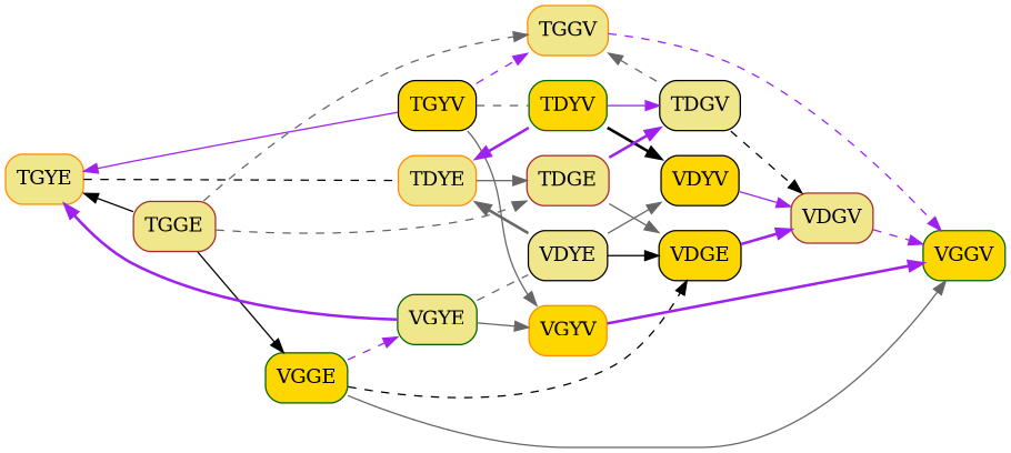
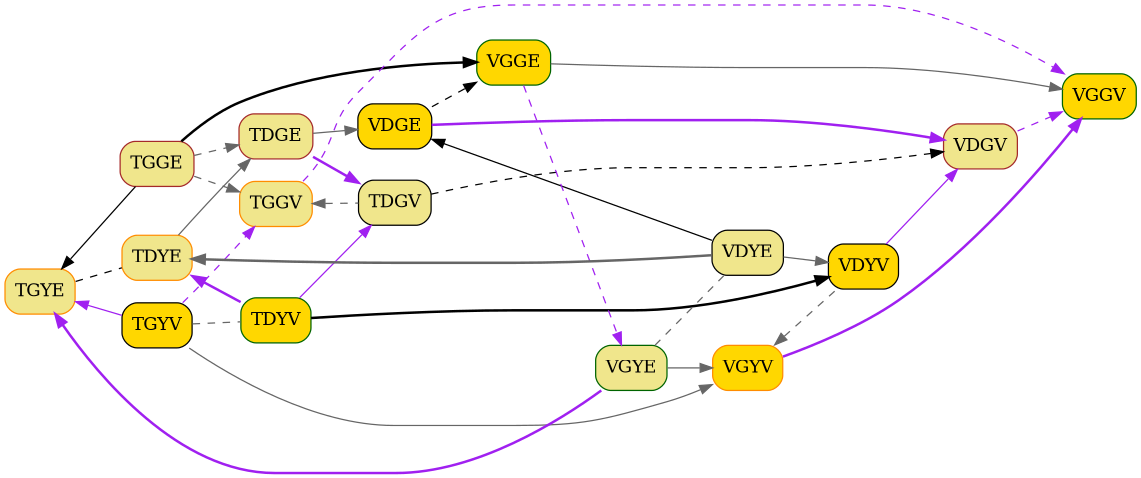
  strict digraph {
    rankdir=LR
    node [color=black fillcolor=khaki shape=box style="filled,rounded"]
    edge [color=gray40 dir=forward style=dashed]
    VDGE [fillcolor=gold]
    VDYE
    VDYV [fillcolor=gold]
    VDGV [color=brown]
    TDYV [color=darkgreen fillcolor=gold]
    TDGV
    TGGE [color=brown]
    TDGE [color=brown]
    TGGV [color=darkorange]
    VGGE [color=darkgreen fillcolor=gold]
    VGGV [color=darkgreen fillcolor=gold]
    VGYE [color=darkgreen]
    TGYV [fillcolor=gold]
    VGYV [color=darkorange fillcolor=gold]
    TDYE [color=darkorange]
    TGYE [color=darkorange]
    VDGE -> VDGV [color=purple style=bold]
    VDYE -> VDGE [color=black style=solid]
    VDYE -> VDYV [style=solid]
    VDYV -> VDGV [color=purple style=solid]
    VDGV -> VGGV [color=purple]
    TDYV -> VDYV [color=black style=bold]
    TDYV -> TDGV [color=purple style=solid]
    TDGV -> VDGV [color=black]
    TGGE -> TDGE
    TGGE -> TGGV
-   TGGE -> VGGE [color=black style=solid]
+   TGGE -> VGGE [color=black style=bold]
    TDGE -> VDGE [style=solid]
    TDGE -> TDGV [color=purple style=bold]
    TGGV -> TDGV [dir=back]
    TGGV -> VGGV [color=purple]
-   VGGE -> VDGE [color=black]
+   VDGE -> VGGE [color=black]
    VGGE -> VGGV [style=solid]
    VGGE -> VGYE [color=purple]
    VGYE -> VDYE [dir=none]
    VGYE -> VGYV [style=solid]
    TGYV -> TDYV [dir=none]
    TGYV -> TGGV [color=purple]
    TGYV -> VGYV [style=solid]
+   VGYV -> VDYV [dir=back]
    VGYV -> VGGV [color=purple style=bold]
    TDYE -> VDYE [dir=back style=bold]
    TDYE -> TDYV [color=purple dir=back style=bold]
    TDYE -> TDGE [style=solid]
    TGYE -> TGGE [color=black dir=back style=solid]
    TGYE -> VGYE [color=purple dir=back style=bold]
    TGYE -> TGYV [color=purple dir=back style=solid]
    TGYE -> TDYE [color=black dir=none]
  }
